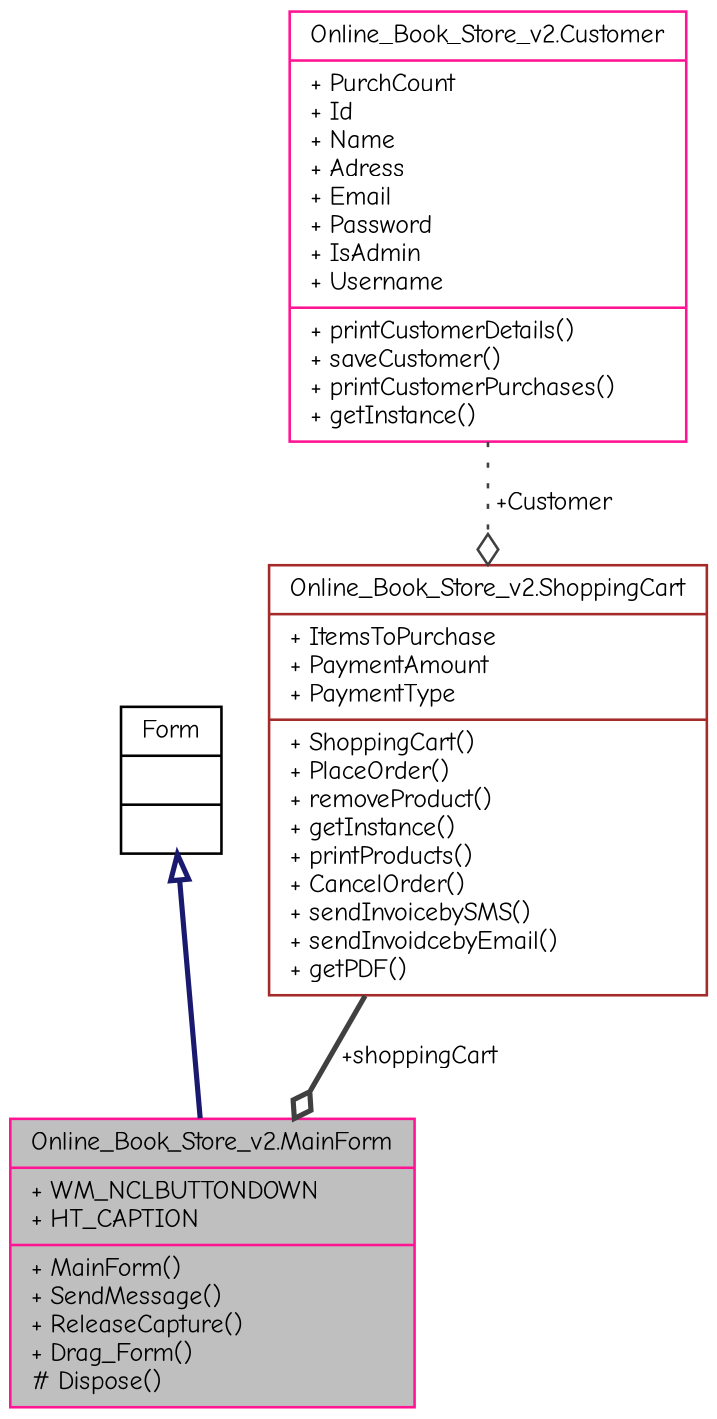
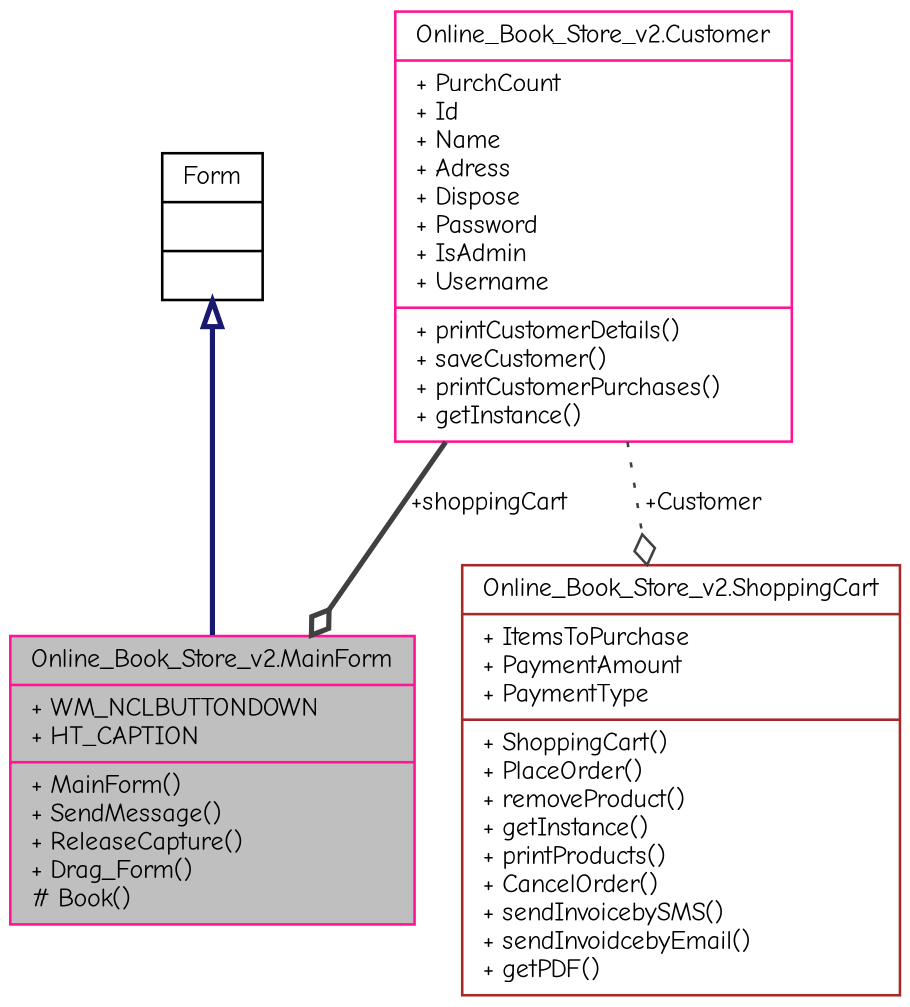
  digraph {
    fontname="Comic Neue"
    node [color=deeppink fillcolor=white fontname="Comic Neue" fontsize=10 shape=record style=filled]
    edge [color=grey25 fontname="Comic Neue" fontsize=10 labelfontname=Helvetica labelfontsize=10 style=bold arrowhead=odiamond]
-   n1 [fillcolor=grey75 fontcolor=black height=0.2 label="{Online_Book_Store_v2.MainForm\n|+ WM_NCLBUTTONDOWN\l+ HT_CAPTION\l|+ MainForm()\l+ SendMessage()\l+ ReleaseCapture()\l+ Drag_Form()\l# Dispose()\l}" width=0.4]
+   n1 [fillcolor=grey75 fontcolor=black height=0.2 label="{Online_Book_Store_v2.MainForm\n|+ WM_NCLBUTTONDOWN\l+ HT_CAPTION\l|+ MainForm()\l+ SendMessage()\l+ ReleaseCapture()\l+ Drag_Form()\l# Book()\l}" width=0.4]
    n2 [color=black height=0.2 label="{Form\n||}" width=0.4]
    n3 [color=brown height=0.2 label="{Online_Book_Store_v2.ShoppingCart\n|+ ItemsToPurchase\l+ PaymentAmount\l+ PaymentType\l|+ ShoppingCart()\l+ PlaceOrder()\l+ removeProduct()\l+ getInstance()\l+ printProducts()\l+ CancelOrder()\l+ sendInvoicebySMS()\l+ sendInvoidcebyEmail()\l+ getPDF()\l}" width=0.4]
-   n4 [height=0.2 label="{Online_Book_Store_v2.Customer\n|+ PurchCount\l+ Id\l+ Name\l+ Adress\l+ Email\l+ Password\l+ IsAdmin\l+ Username\l|+ printCustomerDetails()\l+ saveCustomer()\l+ printCustomerPurchases()\l+ getInstance()\l}" width=0.4]
+   n4 [height=0.2 label="{Online_Book_Store_v2.Customer\n|+ PurchCount\l+ Id\l+ Name\l+ Adress\l+ Dispose\l+ Password\l+ IsAdmin\l+ Username\l|+ printCustomerDetails()\l+ saveCustomer()\l+ printCustomerPurchases()\l+ getInstance()\l}" width=0.4]
    n2 -> n1 [arrowtail=onormal color=midnightblue dir=back arrowhead=""]
-   n3 -> n1 [label=" +shoppingCart"]
+   n4 -> n1 [label=" +shoppingCart"]
    n4 -> n3 [label=" +Customer" style=dotted]
  }
